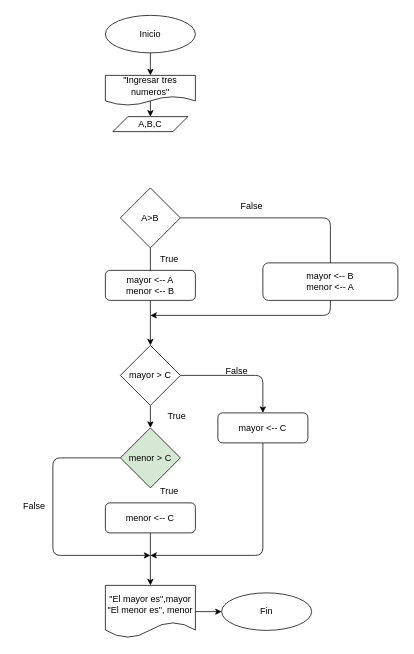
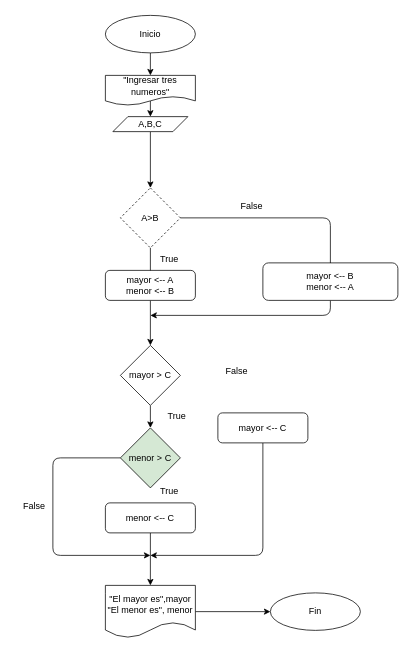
  <mxCell id="0" />
  <mxCell id="1" parent="0" />
  <mxCell id="2" style="edgeStyle=none;html=1;entryX=0.5;entryY=0;entryDx=0;entryDy=0;" parent="1" source="3" target="6" edge="1"><mxGeometry relative="1" as="geometry" /></mxCell>
  <mxCell id="3" value="Inicio" style="ellipse;whiteSpace=wrap;html=1;" parent="1" vertex="1"><mxGeometry x="140" y="20" width="120" height="50" as="geometry" /></mxCell>
+ <mxCell id="4" style="edgeStyle=none;html=1;entryX=0.5;entryY=0;entryDx=0;entryDy=0;exitX=0.5;exitY=1;exitDx=0;exitDy=0;" parent="1" source="14" target="9" edge="1"><mxGeometry relative="1" as="geometry" /></mxCell>
  <mxCell id="5" style="edgeStyle=none;html=1;entryX=0.5;entryY=0;entryDx=0;entryDy=0;" parent="1" target="14" edge="1"><mxGeometry relative="1" as="geometry"><mxPoint x="200" y="130" as="sourcePoint" /></mxGeometry></mxCell>
  <mxCell id="6" value="&quot;Ingresar tres numeros&quot;" style="shape=document;whiteSpace=wrap;html=1;boundedLbl=1;" parent="1" vertex="1"><mxGeometry x="140" y="100" width="120" height="40" as="geometry" /></mxCell>
  <mxCell id="7" style="edgeStyle=none;html=1;entryX=0.5;entryY=0;entryDx=0;entryDy=0;" parent="1" source="9" edge="1"><mxGeometry relative="1" as="geometry"><mxPoint x="440" y="370" as="targetPoint" /><Array as="points"><mxPoint x="440" y="290" /></Array></mxGeometry></mxCell>
  <mxCell id="8" style="edgeStyle=none;html=1;entryX=0.5;entryY=0;entryDx=0;entryDy=0;" parent="1" source="9" edge="1"><mxGeometry relative="1" as="geometry"><mxPoint x="200" y="370" as="targetPoint" /></mxGeometry></mxCell>
- <mxCell id="9" value="A&amp;gt;B" style="rhombus;whiteSpace=wrap;html=1;" parent="1" vertex="1"><mxGeometry x="160" y="250" width="80" height="80" as="geometry" /></mxCell>
+ <mxCell id="9" value="A&amp;gt;B" style="rhombus;whiteSpace=wrap;html=1;dashed=1;" parent="1" vertex="1"><mxGeometry x="160" y="250" width="80" height="80" as="geometry" /></mxCell>
  <mxCell id="10" style="edgeStyle=none;html=1;exitX=0.5;exitY=1;exitDx=0;exitDy=0;" parent="1" source="15" edge="1"><mxGeometry relative="1" as="geometry"><mxPoint x="200" y="460" as="targetPoint" /><mxPoint x="200" y="460" as="sourcePoint" /></mxGeometry></mxCell>
- <mxCell id="11" value="Fin" style="ellipse;whiteSpace=wrap;html=1;" parent="1" vertex="1"><mxGeometry x="295" y="790" width="120" height="50" as="geometry" /></mxCell>
+ <mxCell id="11" value="Fin" style="ellipse;whiteSpace=wrap;html=1;" parent="1" vertex="1"><mxGeometry x="360" y="790" width="120" height="50" as="geometry" /></mxCell>
  <mxCell id="12" value="True" style="text;html=1;align=center;verticalAlign=middle;resizable=0;points=[];autosize=1;strokeColor=none;fillColor=none;" parent="1" vertex="1"><mxGeometry x="210" y="540" width="50" height="30" as="geometry" /></mxCell>
  <mxCell id="13" value="False" style="text;html=1;align=center;verticalAlign=middle;resizable=0;points=[];autosize=1;strokeColor=none;fillColor=none;" parent="1" vertex="1"><mxGeometry x="310" y="260" width="50" height="30" as="geometry" /></mxCell>
  <mxCell id="14" value="A,B,C" style="shape=parallelogram;perimeter=parallelogramPerimeter;whiteSpace=wrap;html=1;fixedSize=1;" parent="1" vertex="1"><mxGeometry x="150" y="155" width="100" height="20" as="geometry" /></mxCell>
  <mxCell id="15" value="&lt;span style=&quot;text-align: left;&quot;&gt;mayor &amp;lt;-- A&lt;br&gt;menor &amp;lt;-- B&lt;br&gt;&lt;/span&gt;" style="rounded=1;whiteSpace=wrap;html=1;" parent="1" vertex="1"><mxGeometry x="140" y="360" width="120" height="40" as="geometry" /></mxCell>
  <mxCell id="16" style="edgeStyle=none;html=1;" parent="1" source="17" edge="1"><mxGeometry relative="1" as="geometry"><mxPoint x="200" y="420" as="targetPoint" /><Array as="points"><mxPoint x="440" y="420" /></Array></mxGeometry></mxCell>
  <mxCell id="17" value="&lt;span style=&quot;text-align: left;&quot;&gt;mayor &amp;lt;-- B&lt;br&gt;menor &amp;lt;-- A&lt;br&gt;&lt;/span&gt;" style="rounded=1;whiteSpace=wrap;html=1;" parent="1" vertex="1"><mxGeometry x="350" y="350" width="180" height="50" as="geometry" /></mxCell>
  <mxCell id="18" style="edgeStyle=none;html=1;" parent="1" source="20" edge="1"><mxGeometry relative="1" as="geometry"><mxPoint x="200" y="570" as="targetPoint" /></mxGeometry></mxCell>
- <mxCell id="19" style="edgeStyle=none;html=1;entryX=0.5;entryY=0;entryDx=0;entryDy=0;" edge="1" parent="1" source="20" target="31"><mxGeometry relative="1" as="geometry"><mxPoint x="350" y="500" as="targetPoint" /><Array as="points"><mxPoint x="350" y="500" /></Array></mxGeometry></mxCell>
  <mxCell id="20" value="mayor &amp;gt; C" style="rhombus;whiteSpace=wrap;html=1;" parent="1" vertex="1"><mxGeometry x="160" y="460" width="80" height="80" as="geometry" /></mxCell>
  <mxCell id="21" value="True" style="text;html=1;align=center;verticalAlign=middle;resizable=0;points=[];autosize=1;strokeColor=none;fillColor=none;" parent="1" vertex="1"><mxGeometry x="200" y="330" width="50" height="30" as="geometry" /></mxCell>
  <mxCell id="22" value="False" style="text;html=1;align=center;verticalAlign=middle;resizable=0;points=[];autosize=1;strokeColor=none;fillColor=none;" parent="1" vertex="1"><mxGeometry x="20" y="660" width="50" height="30" as="geometry" /></mxCell>
  <mxCell id="23" style="edgeStyle=none;html=1;entryX=0;entryY=0.5;entryDx=0;entryDy=0;" edge="1" parent="1" source="24" target="11"><mxGeometry relative="1" as="geometry"><mxPoint x="350" y="815" as="targetPoint" /></mxGeometry></mxCell>
  <mxCell id="24" value="&quot;El mayor es&quot;,mayor&lt;br&gt;&quot;El menor es&quot;, menor" style="shape=document;whiteSpace=wrap;html=1;boundedLbl=1;" vertex="1" parent="1"><mxGeometry x="140" y="780" width="120" height="70" as="geometry" /></mxCell>
  <mxCell id="25" style="edgeStyle=none;html=1;exitX=0;exitY=0.5;exitDx=0;exitDy=0;" edge="1" parent="1" source="26"><mxGeometry relative="1" as="geometry"><mxPoint x="200" y="740" as="targetPoint" /><Array as="points"><mxPoint x="70" y="610" /><mxPoint x="70" y="740" /></Array></mxGeometry></mxCell>
  <mxCell id="26" value="menor &amp;gt; C" style="rhombus;whiteSpace=wrap;html=1;fillColor=#d5e8d4;" vertex="1" parent="1"><mxGeometry x="160" y="570" width="80" height="80" as="geometry" /></mxCell>
  <mxCell id="27" style="edgeStyle=none;html=1;entryX=0.5;entryY=0;entryDx=0;entryDy=0;" edge="1" parent="1" source="28" target="24"><mxGeometry relative="1" as="geometry" /></mxCell>
  <mxCell id="28" value="&lt;span style=&quot;text-align: left;&quot;&gt;menor &amp;lt;-- C&lt;br&gt;&lt;/span&gt;" style="rounded=1;whiteSpace=wrap;html=1;" vertex="1" parent="1"><mxGeometry x="140" y="670" width="120" height="40" as="geometry" /></mxCell>
  <mxCell id="29" value="True" style="text;html=1;align=center;verticalAlign=middle;resizable=0;points=[];autosize=1;strokeColor=none;fillColor=none;" vertex="1" parent="1"><mxGeometry x="200" y="640" width="50" height="30" as="geometry" /></mxCell>
  <mxCell id="30" style="edgeStyle=none;html=1;" edge="1" parent="1" source="31"><mxGeometry relative="1" as="geometry"><mxPoint x="200" y="740" as="targetPoint" /><Array as="points"><mxPoint x="350" y="740" /></Array></mxGeometry></mxCell>
  <mxCell id="31" value="&lt;span style=&quot;text-align: left;&quot;&gt;mayor &amp;lt;-- C&lt;br&gt;&lt;/span&gt;" style="rounded=1;whiteSpace=wrap;html=1;" vertex="1" parent="1"><mxGeometry x="290" y="550" width="120" height="40" as="geometry" /></mxCell>
  <mxCell id="32" value="False" style="text;html=1;align=center;verticalAlign=middle;resizable=0;points=[];autosize=1;strokeColor=none;fillColor=none;" vertex="1" parent="1"><mxGeometry x="290" y="480" width="50" height="30" as="geometry" /></mxCell>
